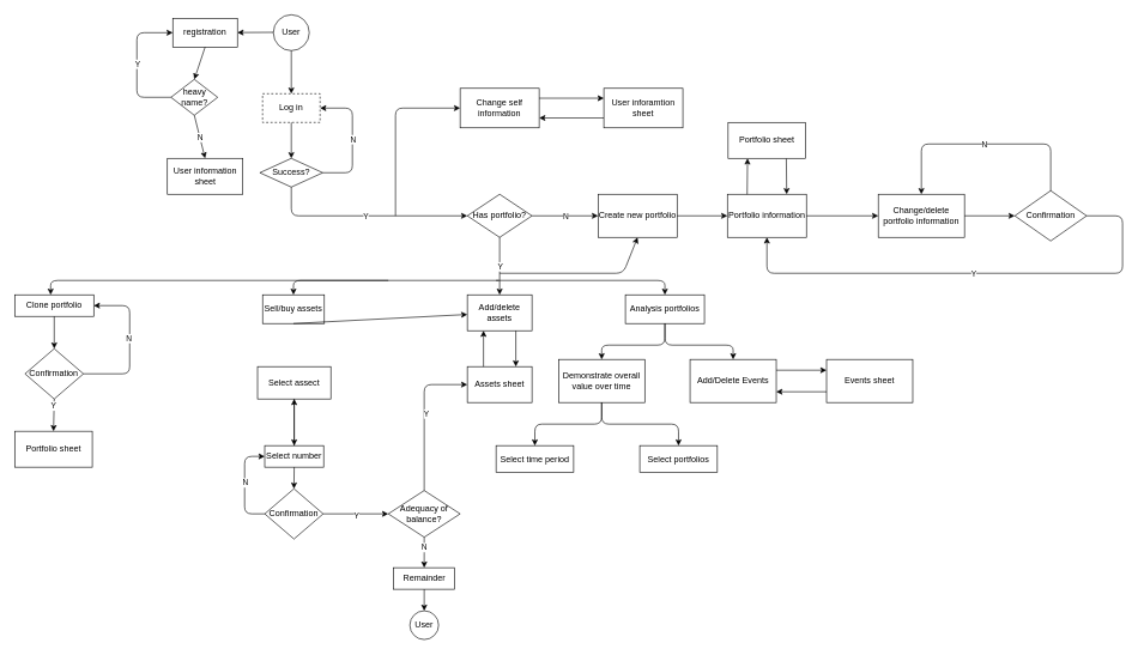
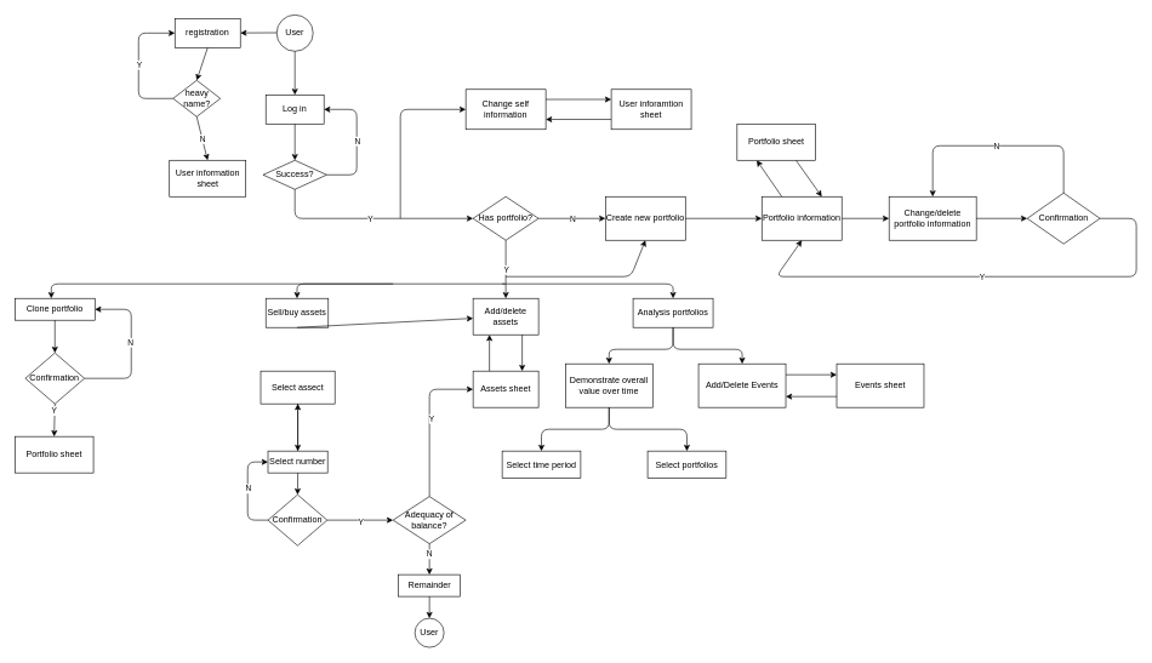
  <mxCell id="0" />
  <mxCell id="1" parent="0" />
  <mxCell id="2" value="User" style="ellipse;whiteSpace=wrap;html=1;aspect=fixed;" parent="1" vertex="1"><mxGeometry x="380" y="20" width="50" height="50" as="geometry" /></mxCell>
  <mxCell id="3" value="" style="endArrow=classic;html=1;" parent="1" target="4" edge="1"><mxGeometry width="50" height="50" relative="1" as="geometry"><mxPoint x="380" y="44.5" as="sourcePoint" /><mxPoint x="320" y="45" as="targetPoint" /></mxGeometry></mxCell>
  <mxCell id="4" value="registration" style="rounded=0;whiteSpace=wrap;html=1;" parent="1" vertex="1"><mxGeometry x="240" y="25" width="90" height="40" as="geometry" /></mxCell>
  <mxCell id="5" value="heavy name?" style="rhombus;whiteSpace=wrap;html=1;" parent="1" vertex="1"><mxGeometry x="237.5" y="110" width="65" height="50" as="geometry" /></mxCell>
  <mxCell id="6" value="" style="endArrow=classic;html=1;exitX=0;exitY=0.5;exitDx=0;exitDy=0;entryX=0;entryY=0.5;entryDx=0;entryDy=0;" parent="1" source="5" target="4" edge="1"><mxGeometry relative="1" as="geometry"><mxPoint x="140" y="270" as="sourcePoint" /><mxPoint x="190" y="-30" as="targetPoint" /><Array as="points"><mxPoint x="190" y="135" /><mxPoint x="190" y="45" /></Array></mxGeometry></mxCell>
  <mxCell id="7" value="Y" style="edgeLabel;resizable=0;html=1;align=center;verticalAlign=middle;" parent="6" connectable="0" vertex="1"><mxGeometry relative="1" as="geometry" /></mxCell>
  <mxCell id="8" value="" style="endArrow=classic;html=1;exitX=0.5;exitY=1;exitDx=0;exitDy=0;entryX=0.5;entryY=0;entryDx=0;entryDy=0;" parent="1" source="4" target="5" edge="1"><mxGeometry width="50" height="50" relative="1" as="geometry"><mxPoint x="460" y="180" as="sourcePoint" /><mxPoint x="510" y="130" as="targetPoint" /></mxGeometry></mxCell>
  <mxCell id="9" value="" style="endArrow=classic;html=1;exitX=0.5;exitY=1;exitDx=0;exitDy=0;entryX=0.5;entryY=0;entryDx=0;entryDy=0;" parent="1" source="5" target="11" edge="1"><mxGeometry relative="1" as="geometry"><mxPoint x="430" y="150" as="sourcePoint" /><mxPoint x="285" y="220" as="targetPoint" /></mxGeometry></mxCell>
  <mxCell id="10" value="N" style="edgeLabel;resizable=0;html=1;align=center;verticalAlign=middle;" parent="9" connectable="0" vertex="1"><mxGeometry relative="1" as="geometry" /></mxCell>
  <mxCell id="11" value="User information sheet" style="rounded=0;whiteSpace=wrap;html=1;" parent="1" vertex="1"><mxGeometry x="232.5" y="220" width="105" height="50" as="geometry" /></mxCell>
  <mxCell id="12" value="" style="endArrow=classic;html=1;exitX=0.5;exitY=1;exitDx=0;exitDy=0;entryX=0.5;entryY=0;entryDx=0;entryDy=0;" parent="1" source="2" target="13" edge="1"><mxGeometry width="50" height="50" relative="1" as="geometry"><mxPoint x="460" y="170" as="sourcePoint" /><mxPoint x="405" y="130" as="targetPoint" /></mxGeometry></mxCell>
- <mxCell id="13" value="Log in" style="rounded=0;whiteSpace=wrap;html=1;dashed=1;" parent="1" vertex="1"><mxGeometry x="365" y="130" width="80" height="40" as="geometry" /></mxCell>
+ <mxCell id="13" value="Log in" style="rounded=0;whiteSpace=wrap;html=1;" parent="1" vertex="1"><mxGeometry x="365" y="130" width="80" height="40" as="geometry" /></mxCell>
  <mxCell id="14" value="" style="endArrow=classic;html=1;exitX=0.5;exitY=1;exitDx=0;exitDy=0;" parent="1" source="13" target="15" edge="1"><mxGeometry width="50" height="50" relative="1" as="geometry"><mxPoint x="460" y="170" as="sourcePoint" /><mxPoint x="405" y="220" as="targetPoint" /></mxGeometry></mxCell>
  <mxCell id="15" value="Success?" style="rhombus;whiteSpace=wrap;html=1;" parent="1" vertex="1"><mxGeometry x="361.25" y="220" width="87.5" height="40" as="geometry" /></mxCell>
  <mxCell id="16" value="" style="endArrow=classic;html=1;exitX=1;exitY=0.5;exitDx=0;exitDy=0;entryX=1;entryY=0.5;entryDx=0;entryDy=0;" parent="1" source="15" target="13" edge="1"><mxGeometry relative="1" as="geometry"><mxPoint x="430" y="140" as="sourcePoint" /><mxPoint x="490" y="80" as="targetPoint" /><Array as="points"><mxPoint x="490" y="240" /><mxPoint x="490" y="150" /></Array></mxGeometry></mxCell>
  <mxCell id="17" value="N" style="edgeLabel;resizable=0;html=1;align=center;verticalAlign=middle;" parent="16" connectable="0" vertex="1"><mxGeometry relative="1" as="geometry" /></mxCell>
  <mxCell id="18" value="" style="endArrow=classic;html=1;exitX=0.5;exitY=1;exitDx=0;exitDy=0;entryX=0;entryY=0.5;entryDx=0;entryDy=0;" parent="1" source="15" target="25" edge="1"><mxGeometry relative="1" as="geometry"><mxPoint x="430" y="140" as="sourcePoint" /><mxPoint x="620" y="300" as="targetPoint" /><Array as="points"><mxPoint x="405" y="300" /></Array></mxGeometry></mxCell>
  <mxCell id="19" value="Y" style="edgeLabel;resizable=0;html=1;align=center;verticalAlign=middle;" parent="18" connectable="0" vertex="1"><mxGeometry relative="1" as="geometry" /></mxCell>
  <mxCell id="20" value="" style="endArrow=classic;html=1;entryX=0;entryY=0.5;entryDx=0;entryDy=0;" parent="1" target="21" edge="1"><mxGeometry width="50" height="50" relative="1" as="geometry"><mxPoint x="550" y="300" as="sourcePoint" /><mxPoint x="630" y="150" as="targetPoint" /><Array as="points"><mxPoint x="550" y="150" /></Array></mxGeometry></mxCell>
  <mxCell id="21" value="Change self information" style="rounded=0;whiteSpace=wrap;html=1;" parent="1" vertex="1"><mxGeometry x="640" y="122.5" width="110" height="55" as="geometry" /></mxCell>
  <mxCell id="22" value="" style="endArrow=classic;html=1;exitX=1;exitY=0.25;exitDx=0;exitDy=0;entryX=0;entryY=0.25;entryDx=0;entryDy=0;" parent="1" source="21" target="24" edge="1"><mxGeometry width="50" height="50" relative="1" as="geometry"><mxPoint x="770" y="150" as="sourcePoint" /><mxPoint x="840" y="135" as="targetPoint" /></mxGeometry></mxCell>
  <mxCell id="23" value="" style="endArrow=classic;html=1;entryX=1;entryY=0.75;entryDx=0;entryDy=0;exitX=0;exitY=0.75;exitDx=0;exitDy=0;" parent="1" source="24" target="21" edge="1"><mxGeometry width="50" height="50" relative="1" as="geometry"><mxPoint x="840" y="160" as="sourcePoint" /><mxPoint x="850" y="144" as="targetPoint" /></mxGeometry></mxCell>
  <mxCell id="24" value="User inforamtion sheet" style="rounded=0;whiteSpace=wrap;html=1;" parent="1" vertex="1"><mxGeometry x="840" y="122.5" width="110" height="55" as="geometry" /></mxCell>
  <mxCell id="25" value="Has&amp;nbsp;portfolio?" style="rhombus;whiteSpace=wrap;html=1;" vertex="1" parent="1"><mxGeometry x="650" y="270" width="90" height="60" as="geometry" /></mxCell>
  <mxCell id="26" value="" style="endArrow=classic;html=1;exitX=1;exitY=0.5;exitDx=0;exitDy=0;entryX=0;entryY=0.5;entryDx=0;entryDy=0;" edge="1" parent="1" source="25" target="62"><mxGeometry relative="1" as="geometry"><mxPoint x="740" y="310" as="sourcePoint" /><mxPoint x="770" y="320" as="targetPoint" /></mxGeometry></mxCell>
  <mxCell id="27" value="N" style="edgeLabel;resizable=0;html=1;align=center;verticalAlign=middle;" connectable="0" vertex="1" parent="26"><mxGeometry relative="1" as="geometry" /></mxCell>
  <mxCell id="28" value="Add/delete assets" style="rounded=0;whiteSpace=wrap;html=1;" vertex="1" parent="1"><mxGeometry x="650" y="410" width="90" height="50" as="geometry" /></mxCell>
  <mxCell id="29" value="" style="endArrow=classic;html=1;exitX=0.5;exitY=1;exitDx=0;exitDy=0;entryX=0.5;entryY=0;entryDx=0;entryDy=0;movable=0;resizable=0;rotatable=0;deletable=0;editable=0;connectable=0;" edge="1" parent="1" source="25" target="28"><mxGeometry relative="1" as="geometry"><mxPoint x="670" y="320" as="sourcePoint" /><mxPoint x="695" y="410" as="targetPoint" /></mxGeometry></mxCell>
  <mxCell id="30" value="Y" style="edgeLabel;resizable=0;html=1;align=center;verticalAlign=middle;" connectable="0" vertex="1" parent="29"><mxGeometry relative="1" as="geometry" /></mxCell>
  <mxCell id="31" value="" style="endArrow=classic;html=1;entryX=0.5;entryY=1;entryDx=0;entryDy=0;movable=0;resizable=0;rotatable=0;deletable=0;editable=0;connectable=0;" edge="1" parent="1" target="62"><mxGeometry width="50" height="50" relative="1" as="geometry"><mxPoint x="695" y="380" as="sourcePoint" /><mxPoint x="872" y="330" as="targetPoint" /><Array as="points"><mxPoint x="867" y="380" /></Array></mxGeometry></mxCell>
  <mxCell id="32" value="Assets sheet" style="rounded=0;whiteSpace=wrap;html=1;" vertex="1" parent="1"><mxGeometry x="650" y="510" width="90" height="50" as="geometry" /></mxCell>
  <mxCell id="33" value="" style="endArrow=classic;html=1;exitX=0.75;exitY=1;exitDx=0;exitDy=0;entryX=0.75;entryY=0;entryDx=0;entryDy=0;" edge="1" parent="1" source="28" target="32"><mxGeometry width="50" height="50" relative="1" as="geometry"><mxPoint x="780" y="530" as="sourcePoint" /><mxPoint x="718" y="510" as="targetPoint" /></mxGeometry></mxCell>
  <mxCell id="34" value="" style="endArrow=classic;html=1;entryX=0.25;entryY=1;entryDx=0;entryDy=0;exitX=0.25;exitY=0;exitDx=0;exitDy=0;" edge="1" parent="1" source="32" target="28"><mxGeometry width="50" height="50" relative="1" as="geometry"><mxPoint x="673" y="510" as="sourcePoint" /><mxPoint x="740" y="630" as="targetPoint" /></mxGeometry></mxCell>
  <mxCell id="35" value="" style="endArrow=classic;html=1;entryX=0.5;entryY=0;entryDx=0;entryDy=0;" edge="1" parent="1" target="36"><mxGeometry width="50" height="50" relative="1" as="geometry"><mxPoint x="694" y="390" as="sourcePoint" /><mxPoint x="410" y="410" as="targetPoint" /><Array as="points"><mxPoint x="408" y="390" /></Array></mxGeometry></mxCell>
  <mxCell id="36" value="Sell/buy assets" style="rounded=0;whiteSpace=wrap;html=1;" vertex="1" parent="1"><mxGeometry x="365" y="410" width="86" height="40" as="geometry" /></mxCell>
  <mxCell id="37" value="Confirmation" style="rhombus;whiteSpace=wrap;html=1;" vertex="1" parent="1"><mxGeometry x="368" y="680" width="81.37" height="70" as="geometry" /></mxCell>
  <mxCell id="38" value="" style="endArrow=classic;html=1;exitX=1;exitY=0.5;exitDx=0;exitDy=0;entryX=0;entryY=0.5;entryDx=0;entryDy=0;" edge="1" parent="1" source="37" target="46"><mxGeometry width="50" height="50" relative="1" as="geometry"><mxPoint x="640" y="530" as="sourcePoint" /><mxPoint x="530" y="715" as="targetPoint" /></mxGeometry></mxCell>
  <mxCell id="39" value="Y" style="edgeLabel;html=1;align=center;verticalAlign=middle;resizable=0;points=[];" vertex="1" connectable="0" parent="38"><mxGeometry x="0.011" y="-2" relative="1" as="geometry"><mxPoint as="offset" /></mxGeometry></mxCell>
  <mxCell id="40" value="" style="endArrow=classic;html=1;exitX=0.5;exitY=1;exitDx=0;exitDy=0;" edge="1" parent="1" source="36" target="28"><mxGeometry width="50" height="50" relative="1" as="geometry"><mxPoint x="750" y="600" as="sourcePoint" /><mxPoint x="408" y="510" as="targetPoint" /></mxGeometry></mxCell>
  <mxCell id="41" value="Select assect" style="rounded=0;whiteSpace=wrap;html=1;" vertex="1" parent="1"><mxGeometry x="358" y="510" width="102" height="45" as="geometry" /></mxCell>
  <mxCell id="42" value="" style="endArrow=classic;html=1;exitX=0.5;exitY=1;exitDx=0;exitDy=0;entryX=0.5;entryY=0;entryDx=0;entryDy=0;" edge="1" parent="1" source="41" target="44"><mxGeometry width="50" height="50" relative="1" as="geometry"><mxPoint x="610" y="620" as="sourcePoint" /><mxPoint x="410" y="620" as="targetPoint" /></mxGeometry></mxCell>
  <mxCell id="43" value="" style="edgeStyle=none;html=1;" edge="1" parent="1" source="44" target="41"><mxGeometry relative="1" as="geometry" /></mxCell>
  <mxCell id="44" value="Select number" style="rounded=0;whiteSpace=wrap;html=1;" vertex="1" parent="1"><mxGeometry x="368" y="620" width="82" height="30" as="geometry" /></mxCell>
  <mxCell id="45" value="" style="endArrow=classic;html=1;exitX=0.5;exitY=1;exitDx=0;exitDy=0;entryX=0.5;entryY=0;entryDx=0;entryDy=0;" edge="1" parent="1" source="44" target="37"><mxGeometry width="50" height="50" relative="1" as="geometry"><mxPoint x="510" y="620" as="sourcePoint" /><mxPoint x="560" y="570" as="targetPoint" /></mxGeometry></mxCell>
  <mxCell id="46" value="Adequacy of balance?" style="rhombus;whiteSpace=wrap;html=1;" vertex="1" parent="1"><mxGeometry x="540" y="682.5" width="100" height="65" as="geometry" /></mxCell>
  <mxCell id="47" value="" style="endArrow=classic;html=1;exitX=0;exitY=0.5;exitDx=0;exitDy=0;entryX=0;entryY=0.5;entryDx=0;entryDy=0;" edge="1" parent="1" source="37" target="44"><mxGeometry width="50" height="50" relative="1" as="geometry"><mxPoint x="360" y="660" as="sourcePoint" /><mxPoint x="340" y="630" as="targetPoint" /><Array as="points"><mxPoint x="340" y="715" /><mxPoint x="340" y="635" /></Array></mxGeometry></mxCell>
  <mxCell id="48" value="N" style="edgeLabel;html=1;align=center;verticalAlign=middle;resizable=0;points=[];" vertex="1" connectable="0" parent="47"><mxGeometry x="0.052" relative="1" as="geometry"><mxPoint as="offset" /></mxGeometry></mxCell>
  <mxCell id="49" value="" style="endArrow=classic;html=1;exitX=0.5;exitY=1;exitDx=0;exitDy=0;entryX=0.5;entryY=0;entryDx=0;entryDy=0;" edge="1" parent="1" source="46" target="51"><mxGeometry width="50" height="50" relative="1" as="geometry"><mxPoint x="530" y="710" as="sourcePoint" /><mxPoint x="590" y="800" as="targetPoint" /></mxGeometry></mxCell>
  <mxCell id="50" value="N" style="edgeLabel;html=1;align=center;verticalAlign=middle;resizable=0;points=[];" vertex="1" connectable="0" parent="49"><mxGeometry x="-0.355" y="-1" relative="1" as="geometry"><mxPoint as="offset" /></mxGeometry></mxCell>
  <mxCell id="51" value="Remainder" style="rounded=0;whiteSpace=wrap;html=1;" vertex="1" parent="1"><mxGeometry x="547.5" y="790" width="85" height="30" as="geometry" /></mxCell>
  <mxCell id="52" value="" style="endArrow=classic;html=1;exitX=0.5;exitY=1;exitDx=0;exitDy=0;entryX=0.5;entryY=0;entryDx=0;entryDy=0;" edge="1" parent="1" source="51" target="53"><mxGeometry width="50" height="50" relative="1" as="geometry"><mxPoint x="530" y="780" as="sourcePoint" /><mxPoint x="590" y="850" as="targetPoint" /></mxGeometry></mxCell>
  <mxCell id="53" value="User" style="ellipse;whiteSpace=wrap;html=1;aspect=fixed;" vertex="1" parent="1"><mxGeometry x="570" y="850" width="40" height="40" as="geometry" /></mxCell>
  <mxCell id="54" value="" style="endArrow=classic;html=1;exitX=0.5;exitY=0;exitDx=0;exitDy=0;entryX=0;entryY=0.5;entryDx=0;entryDy=0;" edge="1" parent="1" source="46" target="32"><mxGeometry width="50" height="50" relative="1" as="geometry"><mxPoint x="510" y="600" as="sourcePoint" /><mxPoint x="590" y="500" as="targetPoint" /><Array as="points"><mxPoint x="590" y="535" /></Array></mxGeometry></mxCell>
  <mxCell id="55" value="Y" style="edgeLabel;html=1;align=center;verticalAlign=middle;resizable=0;points=[];" vertex="1" connectable="0" parent="54"><mxGeometry x="0.027" y="-2" relative="1" as="geometry"><mxPoint as="offset" /></mxGeometry></mxCell>
  <mxCell id="56" value="" style="endArrow=classic;html=1;" edge="1" parent="1" target="57"><mxGeometry width="50" height="50" relative="1" as="geometry"><mxPoint x="690" y="390" as="sourcePoint" /><mxPoint x="930" y="410" as="targetPoint" /><Array as="points"><mxPoint x="925" y="390" /></Array></mxGeometry></mxCell>
  <mxCell id="57" value="Analysis portfolios" style="rounded=0;whiteSpace=wrap;html=1;" vertex="1" parent="1"><mxGeometry x="870" y="410" width="110" height="40" as="geometry" /></mxCell>
  <mxCell id="58" value="Demonstrate overall value over time" style="rounded=0;whiteSpace=wrap;html=1;" vertex="1" parent="1"><mxGeometry x="777" y="500" width="120" height="60" as="geometry" /></mxCell>
  <mxCell id="59" value="" style="endArrow=classic;html=1;exitX=0.5;exitY=1;exitDx=0;exitDy=0;entryX=0.5;entryY=0;entryDx=0;entryDy=0;" edge="1" parent="1" source="57" target="58"><mxGeometry width="50" height="50" relative="1" as="geometry"><mxPoint x="760" y="550" as="sourcePoint" /><mxPoint x="810" y="500" as="targetPoint" /><Array as="points"><mxPoint x="925" y="480" /><mxPoint x="837" y="480" /></Array></mxGeometry></mxCell>
  <mxCell id="60" value="" style="endArrow=classic;html=1;entryX=0.5;entryY=0;entryDx=0;entryDy=0;" edge="1" parent="1" target="61"><mxGeometry width="50" height="50" relative="1" as="geometry"><mxPoint x="925" y="450" as="sourcePoint" /><mxPoint x="1020" y="500" as="targetPoint" /><Array as="points"><mxPoint x="925" y="480" /><mxPoint x="1020" y="480" /></Array></mxGeometry></mxCell>
  <mxCell id="61" value="Add/Delete Events" style="rounded=0;whiteSpace=wrap;html=1;" vertex="1" parent="1"><mxGeometry x="960" y="500" width="120" height="60" as="geometry" /></mxCell>
  <mxCell id="62" value="Create new portfolio" style="rounded=0;whiteSpace=wrap;html=1;" parent="1" vertex="1"><mxGeometry x="832" y="270" width="110" height="60" as="geometry" /></mxCell>
- <mxCell id="63" value="Portfolio information" style="rounded=0;whiteSpace=wrap;html=1;" parent="1" vertex="1"><mxGeometry x="1012" y="270" width="110" height="60" as="geometry" /></mxCell>
+ <mxCell id="63" value="Portfolio information" style="rounded=0;whiteSpace=wrap;html=1;" parent="1" vertex="1"><mxGeometry x="1047" y="270" width="110" height="60" as="geometry" /></mxCell>
  <mxCell id="64" value="" style="endArrow=classic;html=1;exitX=1;exitY=0.5;exitDx=0;exitDy=0;entryX=0;entryY=0.5;entryDx=0;entryDy=0;" edge="1" parent="1" source="62" target="63"><mxGeometry width="50" height="50" relative="1" as="geometry"><mxPoint x="942" y="320" as="sourcePoint" /><mxPoint x="1032" y="320" as="targetPoint" /></mxGeometry></mxCell>
  <mxCell id="65" value="" style="endArrow=classic;html=1;entryX=0;entryY=0.5;entryDx=0;entryDy=0;exitX=1;exitY=0.5;exitDx=0;exitDy=0;" edge="1" parent="1" source="63" target="66"><mxGeometry width="50" height="50" relative="1" as="geometry"><mxPoint x="1132" y="290" as="sourcePoint" /><mxPoint x="1212" y="300" as="targetPoint" /></mxGeometry></mxCell>
  <mxCell id="66" value="Change/delete portfolio information" style="rounded=0;whiteSpace=wrap;html=1;" vertex="1" parent="1"><mxGeometry x="1222" y="270" width="120" height="60" as="geometry" /></mxCell>
  <mxCell id="67" value="Confirmation" style="rhombus;whiteSpace=wrap;html=1;" vertex="1" parent="1"><mxGeometry x="1412" y="265" width="100" height="70" as="geometry" /></mxCell>
  <mxCell id="68" value="" style="endArrow=classic;html=1;exitX=1;exitY=0.5;exitDx=0;exitDy=0;entryX=0;entryY=0.5;entryDx=0;entryDy=0;" edge="1" parent="1" source="66" target="67"><mxGeometry width="50" height="50" relative="1" as="geometry"><mxPoint x="1312" y="180" as="sourcePoint" /><mxPoint x="1362" y="130" as="targetPoint" /></mxGeometry></mxCell>
  <mxCell id="69" value="" style="endArrow=classic;html=1;exitX=0.5;exitY=0;exitDx=0;exitDy=0;entryX=0.5;entryY=0;entryDx=0;entryDy=0;" edge="1" parent="1" source="67" target="66"><mxGeometry relative="1" as="geometry"><mxPoint x="1292" y="200" as="sourcePoint" /><mxPoint x="1192" y="200" as="targetPoint" /><Array as="points"><mxPoint x="1462" y="200" /><mxPoint x="1282" y="200" /></Array></mxGeometry></mxCell>
  <mxCell id="70" value="N" style="edgeLabel;resizable=0;html=1;align=center;verticalAlign=middle;" connectable="0" vertex="1" parent="69"><mxGeometry relative="1" as="geometry" /></mxCell>
  <mxCell id="71" value="" style="endArrow=classic;html=1;exitX=1;exitY=0.5;exitDx=0;exitDy=0;entryX=0.5;entryY=1;entryDx=0;entryDy=0;" edge="1" parent="1" source="67" target="63"><mxGeometry relative="1" as="geometry"><mxPoint x="1262" y="300" as="sourcePoint" /><mxPoint x="1032" y="380" as="targetPoint" /><Array as="points"><mxPoint x="1562" y="300" /><mxPoint x="1562" y="380" /><mxPoint x="1067" y="380" /></Array></mxGeometry></mxCell>
  <mxCell id="72" value="Y" style="edgeLabel;resizable=0;html=1;align=center;verticalAlign=middle;" connectable="0" vertex="1" parent="71"><mxGeometry relative="1" as="geometry" /></mxCell>
  <mxCell id="73" value="" style="endArrow=classic;html=1;exitX=0.25;exitY=0;exitDx=0;exitDy=0;entryX=0.25;entryY=1;entryDx=0;entryDy=0;" edge="1" parent="1" source="63" target="75"><mxGeometry width="50" height="50" relative="1" as="geometry"><mxPoint x="1190" y="300" as="sourcePoint" /><mxPoint x="1040" y="190" as="targetPoint" /></mxGeometry></mxCell>
  <mxCell id="74" value="" style="endArrow=classic;html=1;entryX=0.75;entryY=0;entryDx=0;entryDy=0;exitX=0.75;exitY=1;exitDx=0;exitDy=0;" edge="1" parent="1" source="75" target="63"><mxGeometry width="50" height="50" relative="1" as="geometry"><mxPoint x="1095" y="190" as="sourcePoint" /><mxPoint x="1240" y="250" as="targetPoint" /></mxGeometry></mxCell>
  <mxCell id="75" value="Portfolio sheet" style="rounded=0;whiteSpace=wrap;html=1;" vertex="1" parent="1"><mxGeometry x="1013" y="170" width="108" height="50" as="geometry" /></mxCell>
  <mxCell id="76" value="" style="endArrow=classic;html=1;exitX=1;exitY=0.25;exitDx=0;exitDy=0;entryX=0;entryY=0.25;entryDx=0;entryDy=0;" edge="1" parent="1" source="61" target="78"><mxGeometry width="50" height="50" relative="1" as="geometry"><mxPoint x="1040" y="500" as="sourcePoint" /><mxPoint x="1140" y="515" as="targetPoint" /></mxGeometry></mxCell>
  <mxCell id="77" value="" style="endArrow=classic;html=1;entryX=1;entryY=0.75;entryDx=0;entryDy=0;exitX=0;exitY=0.75;exitDx=0;exitDy=0;" edge="1" parent="1" source="78" target="61"><mxGeometry width="50" height="50" relative="1" as="geometry"><mxPoint x="1140" y="545" as="sourcePoint" /><mxPoint x="1230" y="600" as="targetPoint" /></mxGeometry></mxCell>
  <mxCell id="78" value="Events sheet" style="rounded=0;whiteSpace=wrap;html=1;" vertex="1" parent="1"><mxGeometry x="1150" y="500" width="120" height="60" as="geometry" /></mxCell>
  <mxCell id="79" value="" style="endArrow=classic;html=1;exitX=0.5;exitY=1;exitDx=0;exitDy=0;entryX=0.5;entryY=0;entryDx=0;entryDy=0;" edge="1" parent="1" source="58" target="80"><mxGeometry width="50" height="50" relative="1" as="geometry"><mxPoint x="850" y="540" as="sourcePoint" /><mxPoint x="750" y="610" as="targetPoint" /><Array as="points"><mxPoint x="837" y="590" /><mxPoint x="744" y="590" /></Array></mxGeometry></mxCell>
  <mxCell id="80" value="Select time period" style="rounded=0;whiteSpace=wrap;html=1;" vertex="1" parent="1"><mxGeometry x="690" y="620" width="108" height="37.5" as="geometry" /></mxCell>
  <mxCell id="81" value="Select portfolios" style="rounded=0;whiteSpace=wrap;html=1;" vertex="1" parent="1"><mxGeometry x="890" y="620" width="108" height="37.5" as="geometry" /></mxCell>
  <mxCell id="82" value="" style="endArrow=classic;html=1;exitX=0.5;exitY=1;exitDx=0;exitDy=0;entryX=0.5;entryY=0;entryDx=0;entryDy=0;" edge="1" parent="1" source="58" target="81"><mxGeometry width="50" height="50" relative="1" as="geometry"><mxPoint x="850" y="540" as="sourcePoint" /><mxPoint x="920" y="590" as="targetPoint" /><Array as="points"><mxPoint x="837" y="590" /><mxPoint x="944" y="590" /></Array></mxGeometry></mxCell>
  <mxCell id="83" value="" style="endArrow=classic;html=1;" edge="1" parent="1"><mxGeometry width="50" height="50" relative="1" as="geometry"><mxPoint x="540" y="390" as="sourcePoint" /><mxPoint y="410" as="targetPoint" x="70" /><Array as="points"><mxPoint y="390" x="70" /></Array></mxGeometry></mxCell>
  <mxCell id="84" value="Clone portfolio" style="rounded=0;whiteSpace=wrap;html=1;" vertex="1" parent="1"><mxGeometry x="20" y="410" width="110" height="30" as="geometry" /></mxCell>
  <mxCell id="85" value="Confirmation" style="rhombus;whiteSpace=wrap;html=1;" vertex="1" parent="1"><mxGeometry x="34.31" y="485" width="81.37" height="70" as="geometry" /></mxCell>
  <mxCell id="86" value="" style="endArrow=classic;html=1;exitX=0.5;exitY=1;exitDx=0;exitDy=0;entryX=0.5;entryY=0;entryDx=0;entryDy=0;" edge="1" parent="1" source="84" target="85"><mxGeometry width="50" height="50" relative="1" as="geometry"><mxPoint x="490" y="510" as="sourcePoint" /><mxPoint x="540" y="460" as="targetPoint" /></mxGeometry></mxCell>
  <mxCell id="87" value="" style="endArrow=classic;html=1;exitX=1;exitY=0.5;exitDx=0;exitDy=0;entryX=1;entryY=0.5;entryDx=0;entryDy=0;" edge="1" parent="1" source="85" target="84"><mxGeometry width="50" height="50" relative="1" as="geometry"><mxPoint x="440" y="550" as="sourcePoint" /><mxPoint x="180" y="420" as="targetPoint" /><Array as="points"><mxPoint x="180" y="520" /><mxPoint x="180" y="425" /></Array></mxGeometry></mxCell>
  <mxCell id="88" value="N" style="edgeLabel;html=1;align=center;verticalAlign=middle;resizable=0;points=[];" vertex="1" connectable="0" parent="87"><mxGeometry x="0.085" y="3" relative="1" as="geometry"><mxPoint x="1" as="offset" /></mxGeometry></mxCell>
  <mxCell id="89" value="" style="endArrow=classic;html=1;exitX=0.5;exitY=1;exitDx=0;exitDy=0;entryX=0.5;entryY=0;entryDx=0;entryDy=0;" edge="1" parent="1" source="85" target="91"><mxGeometry width="50" height="50" relative="1" as="geometry"><mxPoint x="440" y="550" as="sourcePoint" /><mxPoint x="75" y="610" as="targetPoint" /></mxGeometry></mxCell>
  <mxCell id="90" value="Y" style="edgeLabel;html=1;align=center;verticalAlign=middle;resizable=0;points=[];" vertex="1" connectable="0" parent="89"><mxGeometry x="-0.512" y="-1" relative="1" as="geometry"><mxPoint y="-1" as="offset" /></mxGeometry></mxCell>
  <mxCell id="91" value="Portfolio sheet" style="rounded=0;whiteSpace=wrap;html=1;" vertex="1" parent="1"><mxGeometry x="20" y="600" width="108" height="50" as="geometry" /></mxCell>
